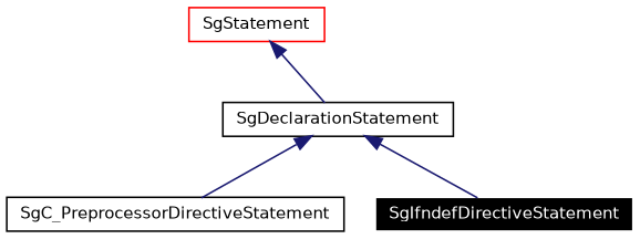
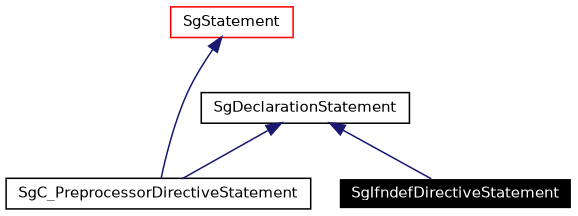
  digraph {
    node [color=black fontname=Helvetica fontsize=10 shape=record]
    edge [color=midnightblue dir=back fontname=Helvetica fontsize=10 labelfontname=Helvetica labelfontsize=10 style=solid]
    n1 [color=white fillcolor=black fontcolor=white height=0.2 label=SgIfndefDirectiveStatement style=filled width=0.4]
    n2 [height=0.2 label=SgC_PreprocessorDirectiveStatement width=0.4]
    n3 [height=0.2 label=SgDeclarationStatement width=0.4]
    n4 [color=red height=0.2 label=SgStatement width=0.4]
    n3 -> n1
    n3 -> n2
-   n4 -> n3
+   n4 -> n2
  }
